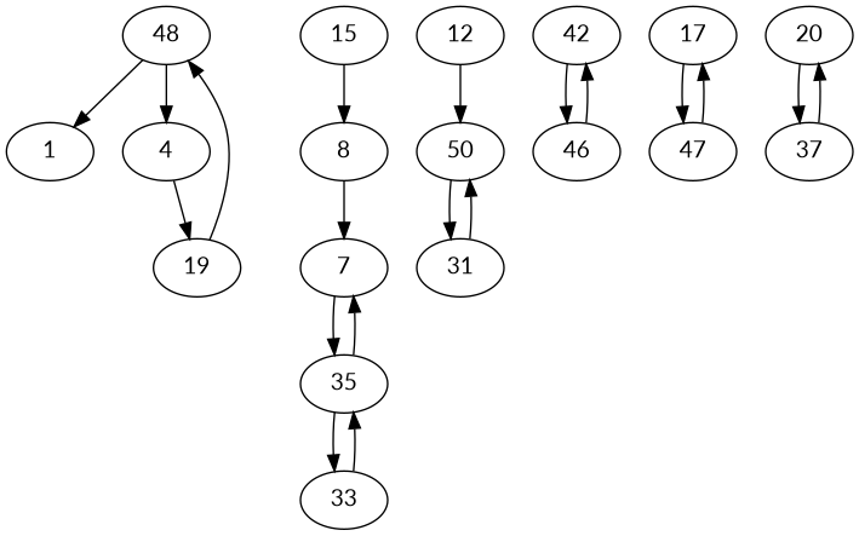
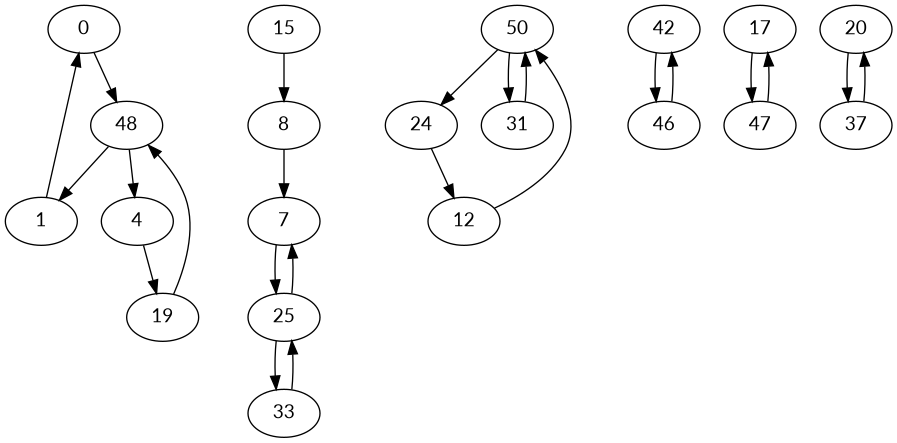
  digraph {
    fontname=Lato
    node [fontname=Lato]
    edge [fontname=Lato]
+   0
    48
    1
    4
    19
    7
-   35
+   35 [label=25]
    33
    8
    15
    n11 [label=50]
    12
+   24
    31
    42
    46
    17
    47
    20
    37
+   0 -> 48
    48 -> 1
    48 -> 4
+   1 -> 0
    4 -> 19
    19 -> 48
    7 -> 35
    35 -> 7
    35 -> 33
    33 -> 35
    8 -> 7
    15 -> 8
+   n11 -> 24
    n11 -> 31
    12 -> n11
+   24 -> 12
    31 -> n11
    42 -> 46
    46 -> 42
    17 -> 47
    47 -> 17
    20 -> 37
    37 -> 20
  }
